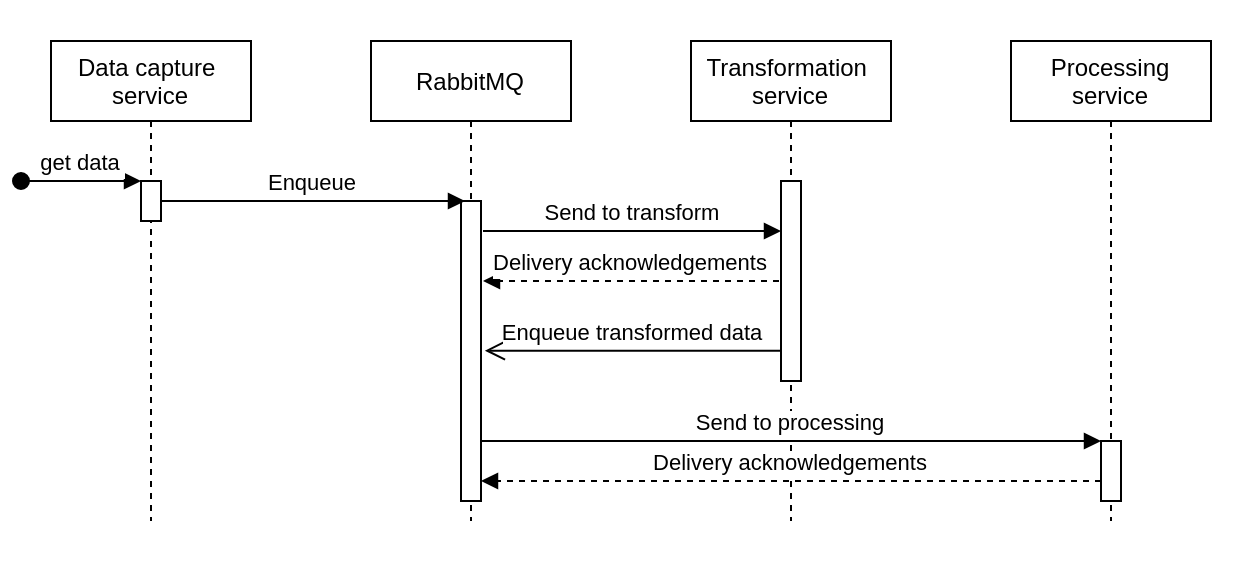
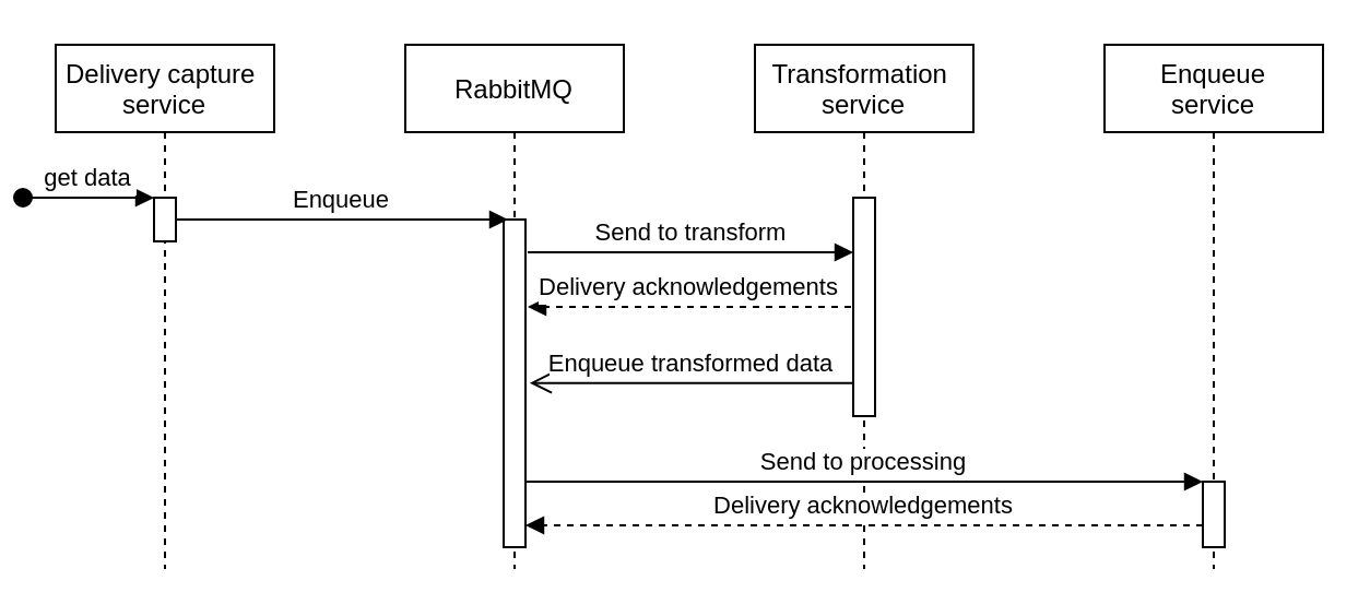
  <mxCell id="0" />
  <mxCell id="1" parent="0" />
  <mxCell id="2" value="RabbitMQ" style="shape=umlLifeline;perimeter=lifelinePerimeter;container=1;collapsible=0;recursiveResize=0;rounded=0;shadow=0;strokeWidth=1;" vertex="1" parent="1"><mxGeometry x="180" y="20" width="100" height="240" as="geometry" /></mxCell>
  <mxCell id="3" value="" style="points=[];perimeter=orthogonalPerimeter;rounded=0;shadow=0;strokeWidth=1;" vertex="1" parent="2"><mxGeometry x="45" y="80" width="10" height="150" as="geometry" /></mxCell>
- <mxCell id="4" value="Data capture &#10;service" style="shape=umlLifeline;perimeter=lifelinePerimeter;container=1;collapsible=0;recursiveResize=0;rounded=0;shadow=0;strokeWidth=1;" vertex="1" parent="2"><mxGeometry x="-160" width="100" height="240" as="geometry" /></mxCell>
+ <mxCell id="4" value="Delivery capture &#10;service" style="shape=umlLifeline;perimeter=lifelinePerimeter;container=1;collapsible=0;recursiveResize=0;rounded=0;shadow=0;strokeWidth=1;" vertex="1" parent="2"><mxGeometry x="-160" width="100" height="240" as="geometry" /></mxCell>
  <mxCell id="5" value="" style="points=[];perimeter=orthogonalPerimeter;rounded=0;shadow=0;strokeWidth=1;" vertex="1" parent="4"><mxGeometry x="45" y="70" width="10" height="20" as="geometry" /></mxCell>
  <mxCell id="6" value="get data" style="verticalAlign=bottom;startArrow=oval;endArrow=block;startSize=8;shadow=0;strokeWidth=1;" edge="1" parent="4" target="5"><mxGeometry relative="1" as="geometry"><mxPoint x="-15" y="70" as="sourcePoint" /></mxGeometry></mxCell>
  <mxCell id="7" value="Enqueue" style="verticalAlign=bottom;endArrow=block;entryX=0.2;entryY=0;shadow=0;strokeWidth=1;entryDx=0;entryDy=0;entryPerimeter=0;" edge="1" parent="2" source="5" target="3"><mxGeometry relative="1" as="geometry"><mxPoint x="-5" y="80" as="sourcePoint" /></mxGeometry></mxCell>
  <mxCell id="8" value="Transformation &#10;service" style="shape=umlLifeline;perimeter=lifelinePerimeter;container=1;collapsible=0;recursiveResize=0;rounded=0;shadow=0;strokeWidth=1;" vertex="1" parent="1"><mxGeometry x="340" y="20" width="100" height="240" as="geometry" /></mxCell>
  <mxCell id="9" value="" style="points=[];perimeter=orthogonalPerimeter;rounded=0;shadow=0;strokeWidth=1;" vertex="1" parent="8"><mxGeometry x="45" y="70" width="10" height="100" as="geometry" /></mxCell>
- <mxCell id="10" value="Processing &#10;service" style="shape=umlLifeline;perimeter=lifelinePerimeter;container=1;collapsible=0;recursiveResize=0;rounded=0;shadow=0;strokeWidth=1;" vertex="1" parent="1"><mxGeometry x="500" y="20" width="100" height="240" as="geometry" /></mxCell>
+ <mxCell id="10" value="Enqueue &#10;service" style="shape=umlLifeline;perimeter=lifelinePerimeter;container=1;collapsible=0;recursiveResize=0;rounded=0;shadow=0;strokeWidth=1;" vertex="1" parent="1"><mxGeometry x="500" y="20" width="100" height="240" as="geometry" /></mxCell>
  <mxCell id="11" value="" style="points=[];perimeter=orthogonalPerimeter;rounded=0;shadow=0;strokeWidth=1;" vertex="1" parent="10"><mxGeometry x="45" y="200" width="10" height="30" as="geometry" /></mxCell>
  <mxCell id="12" value="Send to transform" style="verticalAlign=bottom;endArrow=block;shadow=0;strokeWidth=1;exitX=1.1;exitY=0.1;exitDx=0;exitDy=0;exitPerimeter=0;" edge="1" parent="1" source="3" target="9"><mxGeometry relative="1" as="geometry"><mxPoint x="260" y="110" as="sourcePoint" /><mxPoint x="360" y="116" as="targetPoint" /></mxGeometry></mxCell>
  <mxCell id="13" value="Delivery acknowledgements" style="verticalAlign=bottom;endArrow=block;shadow=0;strokeWidth=1;entryX=1.1;entryY=0.231;entryDx=0;entryDy=0;entryPerimeter=0;dashed=1;" edge="1" parent="1"><mxGeometry relative="1" as="geometry"><mxPoint x="384" y="140.04" as="sourcePoint" /><mxPoint x="236" y="140" as="targetPoint" /></mxGeometry></mxCell>
  <mxCell id="14" value="Enqueue transformed data" style="verticalAlign=bottom;endArrow=open;endSize=8;shadow=0;strokeWidth=1;entryX=1.193;entryY=0.499;entryDx=0;entryDy=0;entryPerimeter=0;" edge="1" parent="1" source="9" target="3"><mxGeometry relative="1" as="geometry"><mxPoint x="240" y="180" as="targetPoint" /><mxPoint x="370" y="180" as="sourcePoint" /></mxGeometry></mxCell>
  <mxCell id="15" value="Send to processing" style="verticalAlign=bottom;endArrow=block;shadow=0;strokeWidth=1;" edge="1" parent="1" source="3" target="11"><mxGeometry relative="1" as="geometry"><mxPoint x="246" y="220" as="sourcePoint" /><mxPoint x="395" y="220" as="targetPoint" /></mxGeometry></mxCell>
  <mxCell id="16" value="Delivery acknowledgements" style="verticalAlign=bottom;endArrow=block;shadow=0;strokeWidth=1;dashed=1;" edge="1" parent="1" source="11" target="3"><mxGeometry relative="1" as="geometry"><mxPoint x="538" y="250.04" as="sourcePoint" /><mxPoint x="390" y="250" as="targetPoint" /><Array as="points"><mxPoint x="420" y="240" /></Array></mxGeometry></mxCell>
